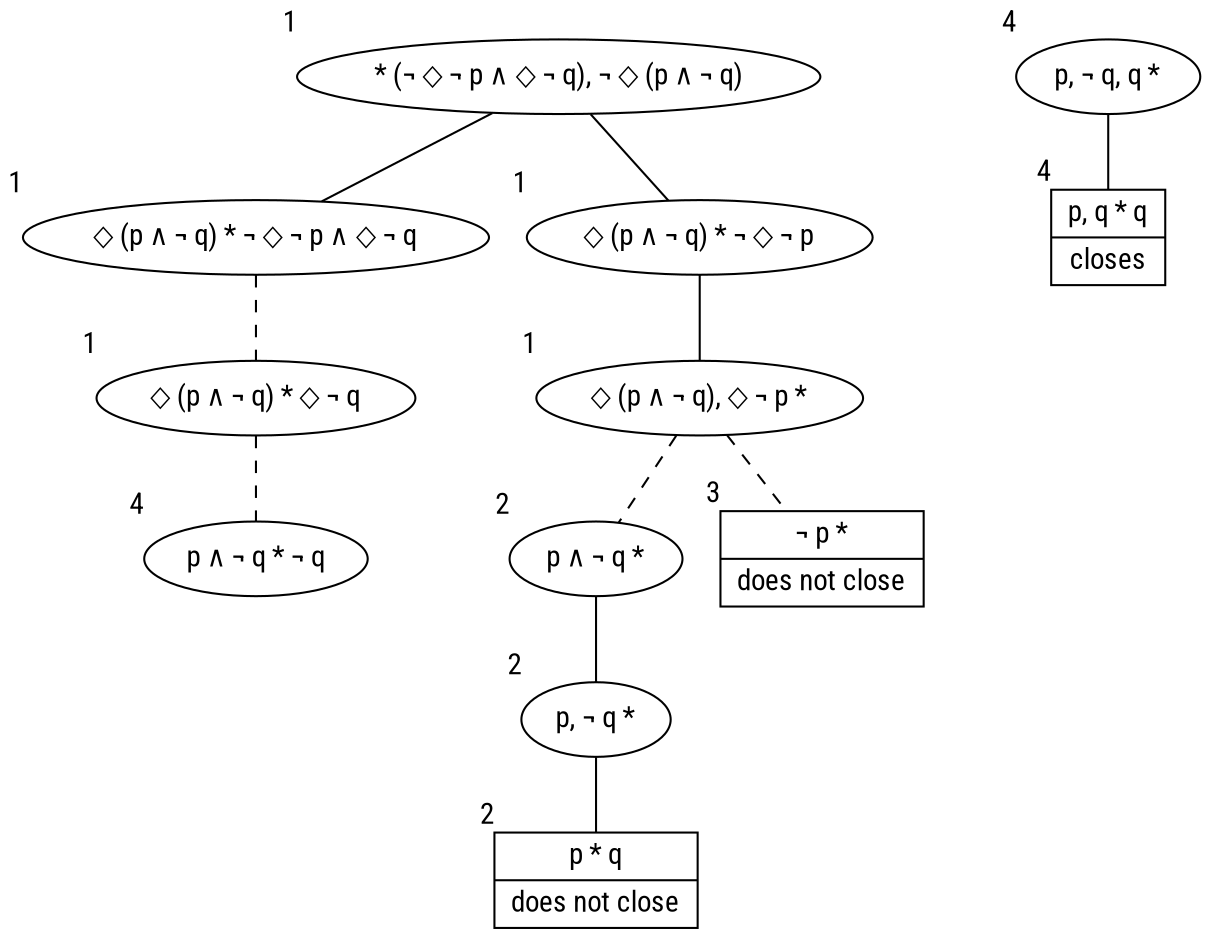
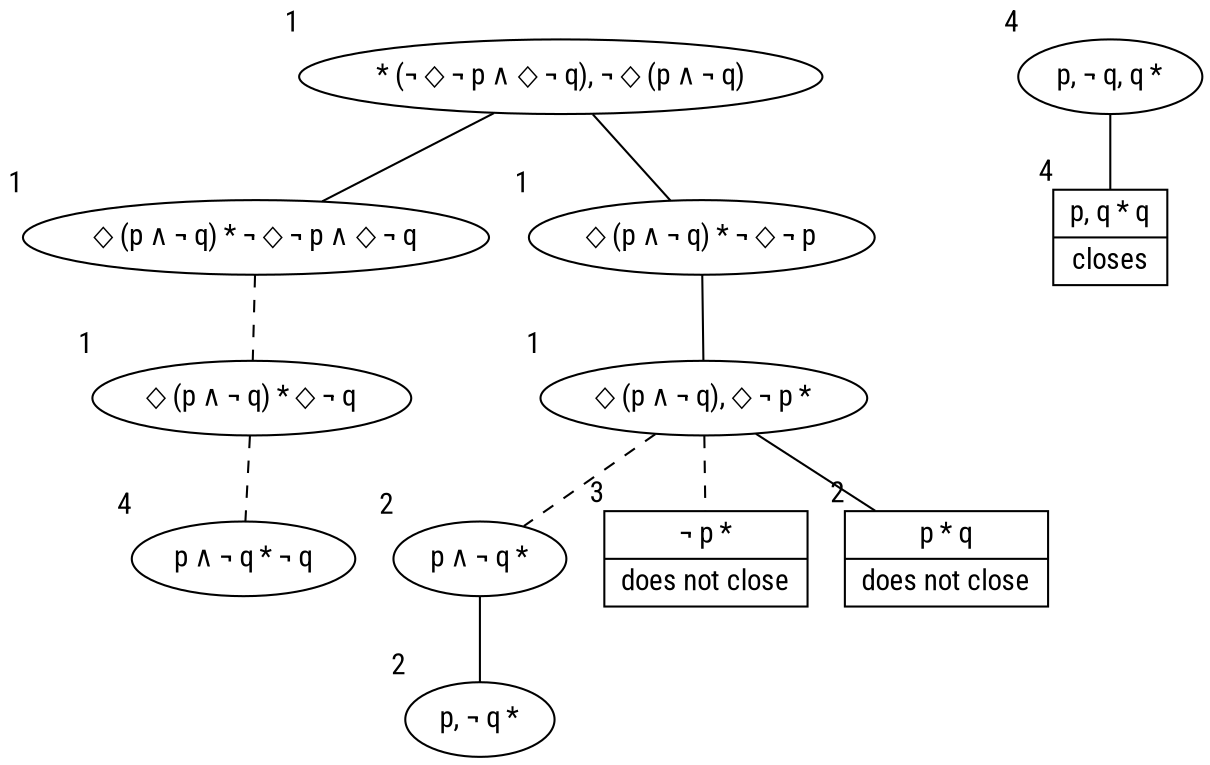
  graph {
    fontname="Roboto Condensed"
    node [fontname="Roboto Condensed" xlabel=1]
    edge [fontname="Roboto Condensed"]
    n1 [label="* (¬ ◇ ¬ p ∧ ◇ ¬ q), ¬ ◇ (p ∧ ¬ q)"]
    n2 [label="◇ (p ∧ ¬ q) * ¬ ◇ ¬ p ∧ ◇ ¬ q"]
    n3 [label="◇ (p ∧ ¬ q) * ¬ ◇ ¬ p"]
    n4 [label="◇ (p ∧ ¬ q) * ◇ ¬ q"]
    n5 [label="◇ (p ∧ ¬ q), ◇ ¬ p *"]
    n6 [label="p ∧ ¬ q * ¬ q" xlabel=4]
    n7 [label="p ∧ ¬ q *" xlabel=2]
    n8 [label="{¬ p * | does not close}" shape=record xlabel=3]
    n9 [label="p, ¬ q *" xlabel=2]
    n10 [label="{p * q | does not close}" shape=record xlabel=2]
    n11 [label="p, ¬ q, q *" xlabel=4]
    n12 [label="{p, q * q | closes}" shape=record xlabel=4]
    n1 -- n2
    n1 -- n3
    n2 -- n4 [style=dashed]
    n3 -- n5
    n4 -- n6 [style=dashed]
    n5 -- n7 [style=dashed]
    n5 -- n8 [style=dashed]
    n7 -- n9
-   n9 -- n10
+   n5 -- n10
    n11 -- n12
  }
